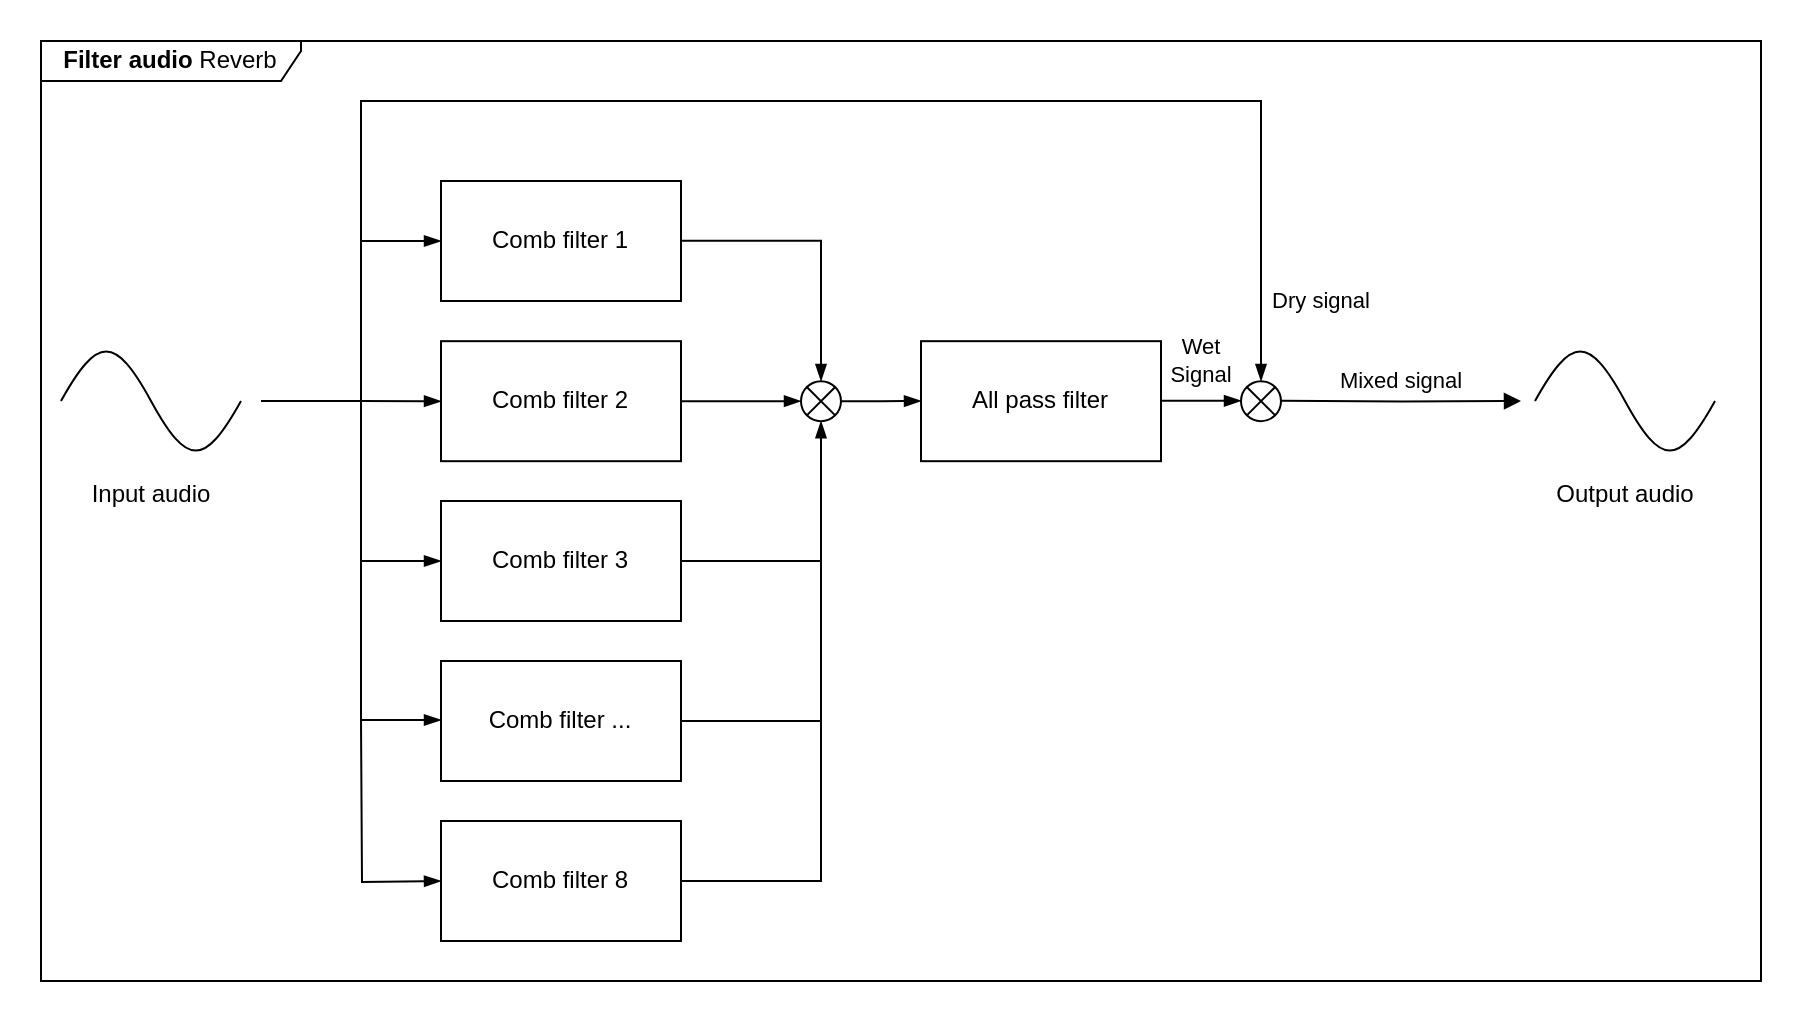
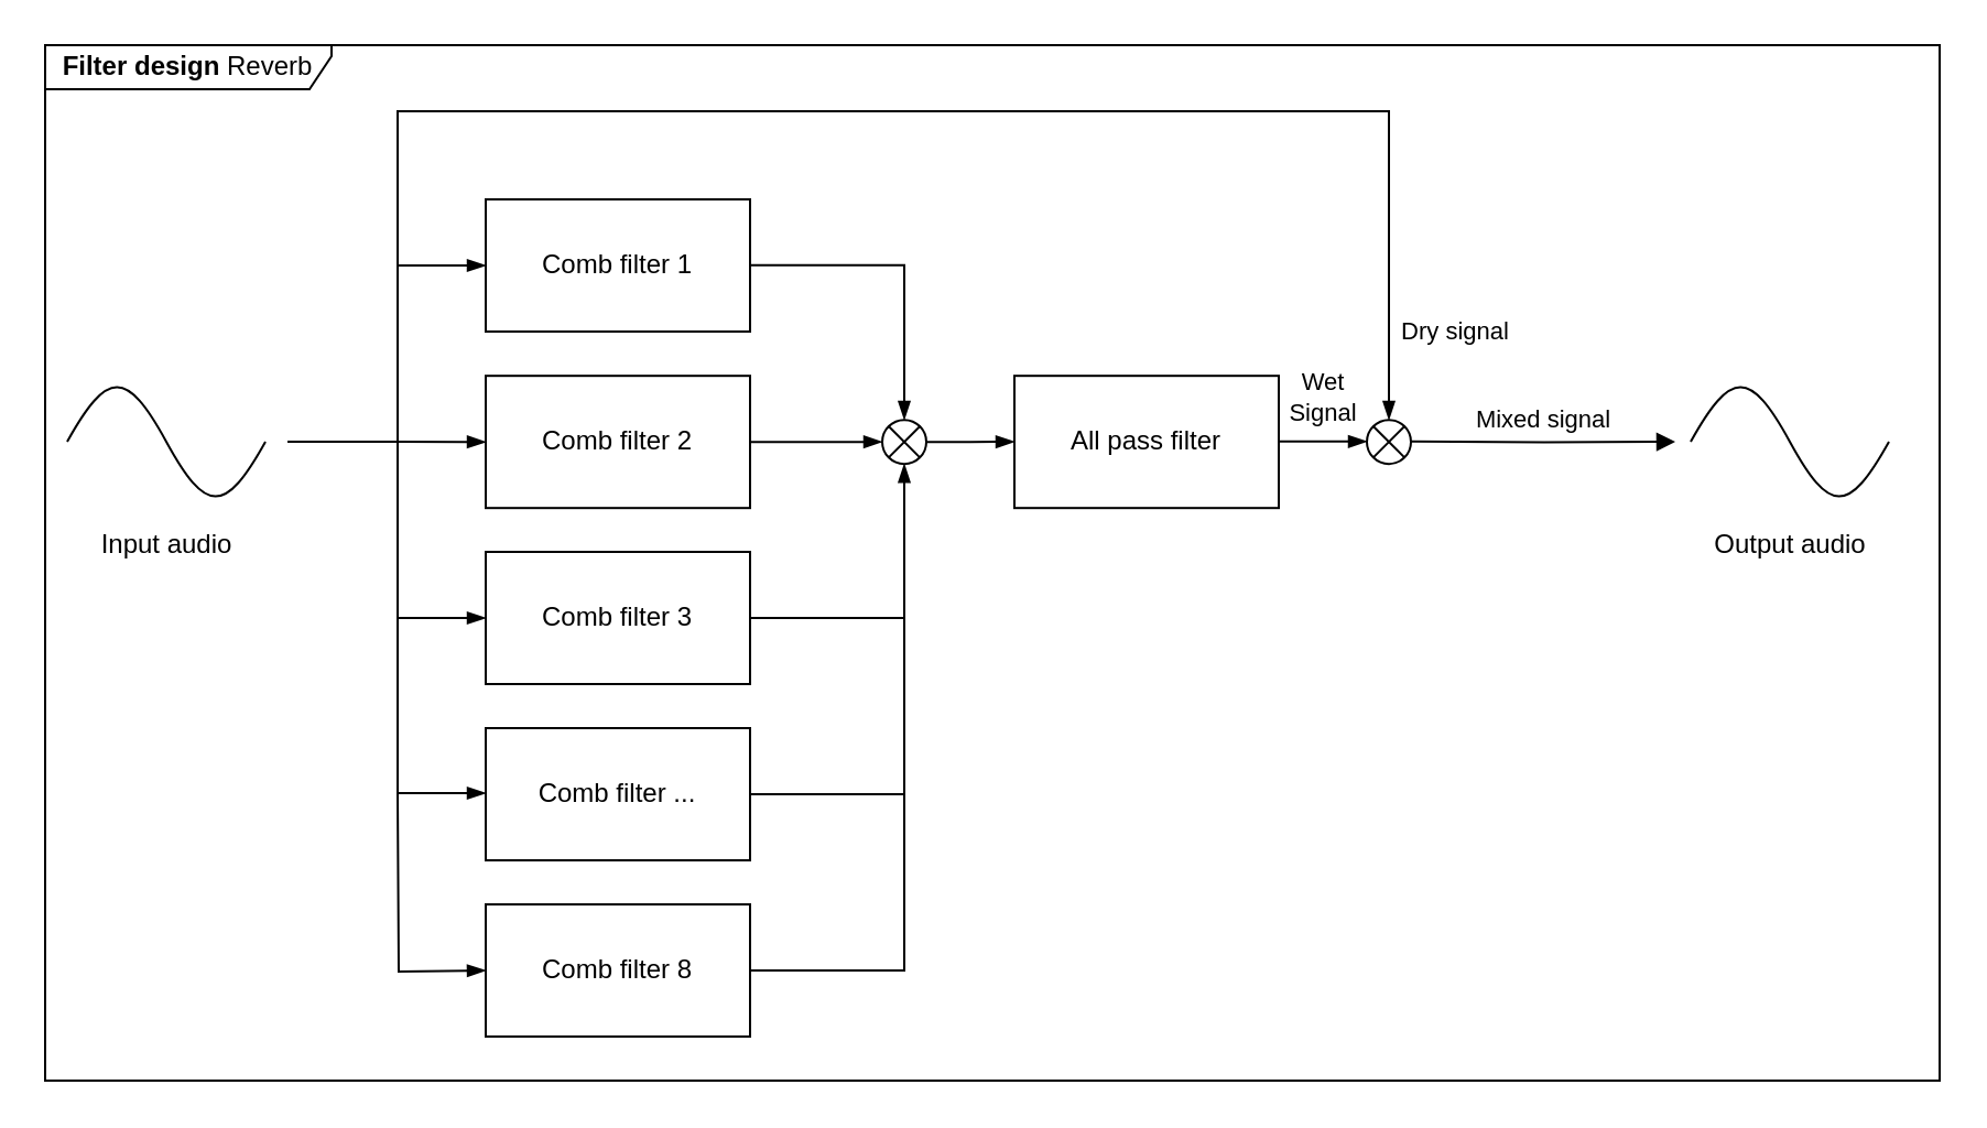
  <mxCell id="0" />
  <mxCell id="1" parent="0" />
  <mxCell id="2" value="Comb filter 1" style="rounded=0;whiteSpace=wrap;html=1;" parent="1" vertex="1"><mxGeometry x="220" y="90" width="120" height="60" as="geometry" /></mxCell>
  <mxCell id="3" value="Input audio" style="pointerEvents=1;verticalLabelPosition=bottom;shadow=0;dashed=0;align=center;html=1;verticalAlign=top;shape=mxgraph.electrical.waveforms.sine_wave;" parent="1" vertex="1"><mxGeometry x="30" y="167" width="90" height="66.18" as="geometry" /></mxCell>
  <mxCell id="4" value="" style="endArrow=blockThin;html=1;rounded=0;entryX=0;entryY=0.5;entryDx=0;entryDy=0;edgeStyle=orthogonalEdgeStyle;startArrow=none;startFill=0;endFill=1;" parent="1" target="2" edge="1"><mxGeometry width="50" height="50" relative="1" as="geometry"><mxPoint x="130" y="200" as="sourcePoint" /><mxPoint x="180" y="150" as="targetPoint" /><Array as="points"><mxPoint x="180" y="200" /><mxPoint x="180" y="120" /></Array></mxGeometry></mxCell>
  <mxCell id="5" value="Comb filter 2" style="rounded=0;whiteSpace=wrap;html=1;" parent="1" vertex="1"><mxGeometry x="220" y="170.09" width="120" height="60" as="geometry" /></mxCell>
  <mxCell id="6" value="Comb filter 3" style="rounded=0;whiteSpace=wrap;html=1;" parent="1" vertex="1"><mxGeometry x="220" y="250" width="120" height="60" as="geometry" /></mxCell>
  <mxCell id="7" value="" style="endArrow=none;html=1;rounded=0;exitX=0;exitY=0.5;exitDx=0;exitDy=0;startArrow=blockThin;startFill=1;" parent="1" source="5" edge="1"><mxGeometry width="50" height="50" relative="1" as="geometry"><mxPoint x="130" y="290" as="sourcePoint" /><mxPoint x="180" y="200" as="targetPoint" /></mxGeometry></mxCell>
  <mxCell id="8" value="" style="endArrow=none;html=1;rounded=0;exitX=0;exitY=0.5;exitDx=0;exitDy=0;edgeStyle=orthogonalEdgeStyle;startArrow=blockThin;startFill=1;" parent="1" source="6" edge="1"><mxGeometry width="50" height="50" relative="1" as="geometry"><mxPoint x="230" y="210" as="sourcePoint" /><mxPoint x="180" y="200" as="targetPoint" /><Array as="points"><mxPoint x="180" y="280" /></Array></mxGeometry></mxCell>
  <mxCell id="9" value="" style="endArrow=none;html=1;rounded=0;exitX=0;exitY=0.5;exitDx=0;exitDy=0;edgeStyle=orthogonalEdgeStyle;startArrow=blockThin;startFill=1;" parent="1" edge="1"><mxGeometry width="50" height="50" relative="1" as="geometry"><mxPoint x="220" y="359.52" as="sourcePoint" /><mxPoint x="180" y="279.52" as="targetPoint" /><Array as="points"><mxPoint x="180" y="359" /></Array></mxGeometry></mxCell>
  <mxCell id="10" value="Comb filter ..." style="rounded=0;whiteSpace=wrap;html=1;" parent="1" vertex="1"><mxGeometry x="220" y="330" width="120" height="60" as="geometry" /></mxCell>
  <mxCell id="11" value="" style="endArrow=none;html=1;rounded=0;exitX=0;exitY=0.5;exitDx=0;exitDy=0;edgeStyle=orthogonalEdgeStyle;startArrow=blockThin;startFill=1;" parent="1" edge="1"><mxGeometry width="50" height="50" relative="1" as="geometry"><mxPoint x="220" y="440" as="sourcePoint" /><mxPoint x="180" y="360" as="targetPoint" /></mxGeometry></mxCell>
  <mxCell id="12" value="Comb filter 8" style="rounded=0;whiteSpace=wrap;html=1;" parent="1" vertex="1"><mxGeometry x="220" y="410" width="120" height="60" as="geometry" /></mxCell>
  <mxCell id="13" value="" style="endArrow=blockThin;html=1;rounded=0;exitX=1;exitY=0.5;exitDx=0;exitDy=0;edgeStyle=orthogonalEdgeStyle;endFill=1;" parent="1" source="19" edge="1"><mxGeometry width="50" height="50" relative="1" as="geometry"><mxPoint x="450" y="380" as="sourcePoint" /><mxPoint x="460" y="200" as="targetPoint" /><Array as="points" /></mxGeometry></mxCell>
  <mxCell id="14" value="" style="endArrow=none;html=1;rounded=0;exitX=1;exitY=0.5;exitDx=0;exitDy=0;edgeStyle=orthogonalEdgeStyle;endFill=0;" parent="1" edge="1"><mxGeometry width="50" height="50" relative="1" as="geometry"><mxPoint x="340" y="359.86" as="sourcePoint" /><mxPoint x="410" y="360" as="targetPoint" /><Array as="points"><mxPoint x="410" y="359.86" /></Array></mxGeometry></mxCell>
  <mxCell id="15" value="" style="endArrow=none;html=1;rounded=0;exitX=1;exitY=0.5;exitDx=0;exitDy=0;edgeStyle=orthogonalEdgeStyle;endFill=0;" parent="1" edge="1"><mxGeometry width="50" height="50" relative="1" as="geometry"><mxPoint x="340" y="279.86" as="sourcePoint" /><mxPoint x="410" y="280" as="targetPoint" /><Array as="points"><mxPoint x="410" y="279.86" /></Array></mxGeometry></mxCell>
  <mxCell id="16" value="" style="endArrow=blockThin;html=1;rounded=0;edgeStyle=orthogonalEdgeStyle;endFill=1;" parent="1" edge="1"><mxGeometry width="50" height="50" relative="1" as="geometry"><mxPoint x="340" y="199.99" as="sourcePoint" /><mxPoint x="400" y="200.08" as="targetPoint" /><Array as="points"><mxPoint x="400" y="199.94" /></Array></mxGeometry></mxCell>
  <mxCell id="17" value="" style="endArrow=blockThin;html=1;rounded=0;exitX=1;exitY=0.5;exitDx=0;exitDy=0;edgeStyle=orthogonalEdgeStyle;endFill=1;" parent="1" edge="1"><mxGeometry width="50" height="50" relative="1" as="geometry"><mxPoint x="340" y="119.86" as="sourcePoint" /><mxPoint x="410" y="190" as="targetPoint" /><Array as="points"><mxPoint x="410" y="119.86" /></Array></mxGeometry></mxCell>
  <mxCell id="18" value="" style="endArrow=blockThin;html=1;rounded=0;exitX=1;exitY=0.5;exitDx=0;exitDy=0;edgeStyle=orthogonalEdgeStyle;endFill=1;" parent="1" source="12" target="19" edge="1"><mxGeometry width="50" height="50" relative="1" as="geometry"><mxPoint x="340" y="440" as="sourcePoint" /><mxPoint x="440" y="200" as="targetPoint" /><Array as="points"><mxPoint x="410" y="440" /></Array></mxGeometry></mxCell>
  <mxCell id="19" value="" style="shape=sumEllipse;perimeter=ellipsePerimeter;whiteSpace=wrap;html=1;backgroundOutline=1;" parent="1" vertex="1"><mxGeometry x="400" y="190.09" width="20" height="20" as="geometry" /></mxCell>
  <mxCell id="20" value="All pass filter" style="rounded=0;whiteSpace=wrap;html=1;" parent="1" vertex="1"><mxGeometry x="460" y="170.09" width="120" height="60" as="geometry" /></mxCell>
  <mxCell id="21" value="" style="shape=sumEllipse;perimeter=ellipsePerimeter;whiteSpace=wrap;html=1;backgroundOutline=1;" parent="1" vertex="1"><mxGeometry x="620" y="190.09" width="20" height="20" as="geometry" /></mxCell>
  <mxCell id="22" value="Wet&lt;div&gt;Signal&lt;/div&gt;" style="endArrow=blockThin;html=1;rounded=0;exitX=1;exitY=0.5;exitDx=0;exitDy=0;edgeStyle=orthogonalEdgeStyle;endFill=1;" parent="1" edge="1"><mxGeometry y="20" width="50" height="50" relative="1" as="geometry"><mxPoint x="580" y="199.92" as="sourcePoint" /><mxPoint x="620" y="199.92" as="targetPoint" /><Array as="points" /><mxPoint as="offset" /></mxGeometry></mxCell>
  <mxCell id="23" value="Dry signal" style="endArrow=blockThin;html=1;rounded=0;edgeStyle=orthogonalEdgeStyle;endFill=1;" parent="1" edge="1"><mxGeometry x="0.879" y="30" width="50" height="50" relative="1" as="geometry"><mxPoint x="180" y="120" as="sourcePoint" /><mxPoint x="630" y="190" as="targetPoint" /><Array as="points"><mxPoint x="180" y="50" /><mxPoint x="630" y="50" /></Array><mxPoint as="offset" /></mxGeometry></mxCell>
  <mxCell id="24" value="Mixed signal" style="endArrow=block;html=1;rounded=0;exitX=1;exitY=0.5;exitDx=0;exitDy=0;edgeStyle=orthogonalEdgeStyle;endFill=1;" parent="1" edge="1"><mxGeometry x="-0.003" y="10" width="50" height="50" relative="1" as="geometry"><mxPoint x="640" y="199.82" as="sourcePoint" /><mxPoint x="760" y="200" as="targetPoint" /><Array as="points" /><mxPoint as="offset" /></mxGeometry></mxCell>
  <mxCell id="25" value="Output audio" style="pointerEvents=1;verticalLabelPosition=bottom;shadow=0;dashed=0;align=center;html=1;verticalAlign=top;shape=mxgraph.electrical.waveforms.sine_wave;" parent="1" vertex="1"><mxGeometry x="767" y="167" width="90" height="66.18" as="geometry" /></mxCell>
- <mxCell id="26" value="&lt;b&gt;Filter audio&amp;nbsp;&lt;/b&gt;&lt;span style=&quot;background-color: initial;&quot;&gt;Reverb&lt;/span&gt;" style="shape=umlFrame;whiteSpace=wrap;html=1;pointerEvents=0;width=130;height=20;" parent="1" vertex="1"><mxGeometry x="20" y="20" width="860" height="470" as="geometry" /></mxCell>
+ <mxCell id="26" value="&lt;b&gt;Filter design&amp;nbsp;&lt;/b&gt;&lt;span style=&quot;background-color: initial;&quot;&gt;Reverb&lt;/span&gt;" style="shape=umlFrame;whiteSpace=wrap;html=1;pointerEvents=0;width=130;height=20;" parent="1" vertex="1"><mxGeometry x="20" y="20" width="860" height="470" as="geometry" /></mxCell>
